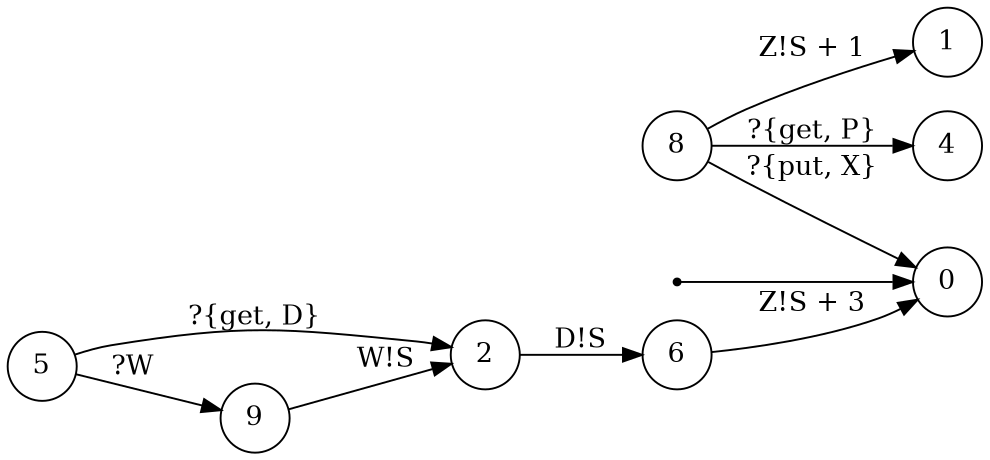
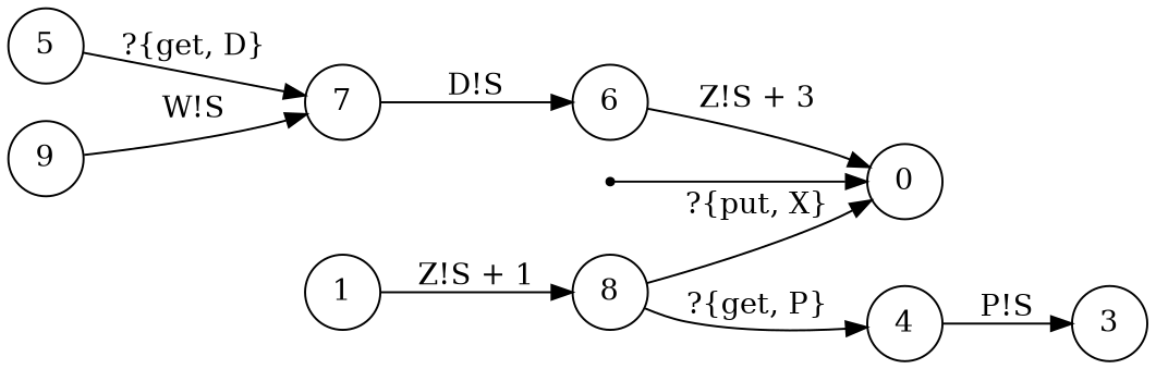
  digraph {
    rankdir=LR
    node [shape=circle]
    START [shape=point]
    0
    n3 [label=8]
    1
    4
+   3
    5
-   7 [label=2]
+   7
    9
    6
    START -> 0
    n3 -> 0 [label="?{put, X}"]
    n3 -> 4 [label="?{get, P}"]
-   n3 -> 1 [label="Z!S + 1"]
+   1 -> n3 [label="Z!S + 1"]
+   4 -> 3 [label="P!S"]
    5 -> 7 [label="?{get, D}"]
-   5 -> 9 [label="?W"]
    7 -> 6 [label="D!S"]
    9 -> 7 [label="W!S"]
    6 -> 0 [label="Z!S + 3"]
  }
